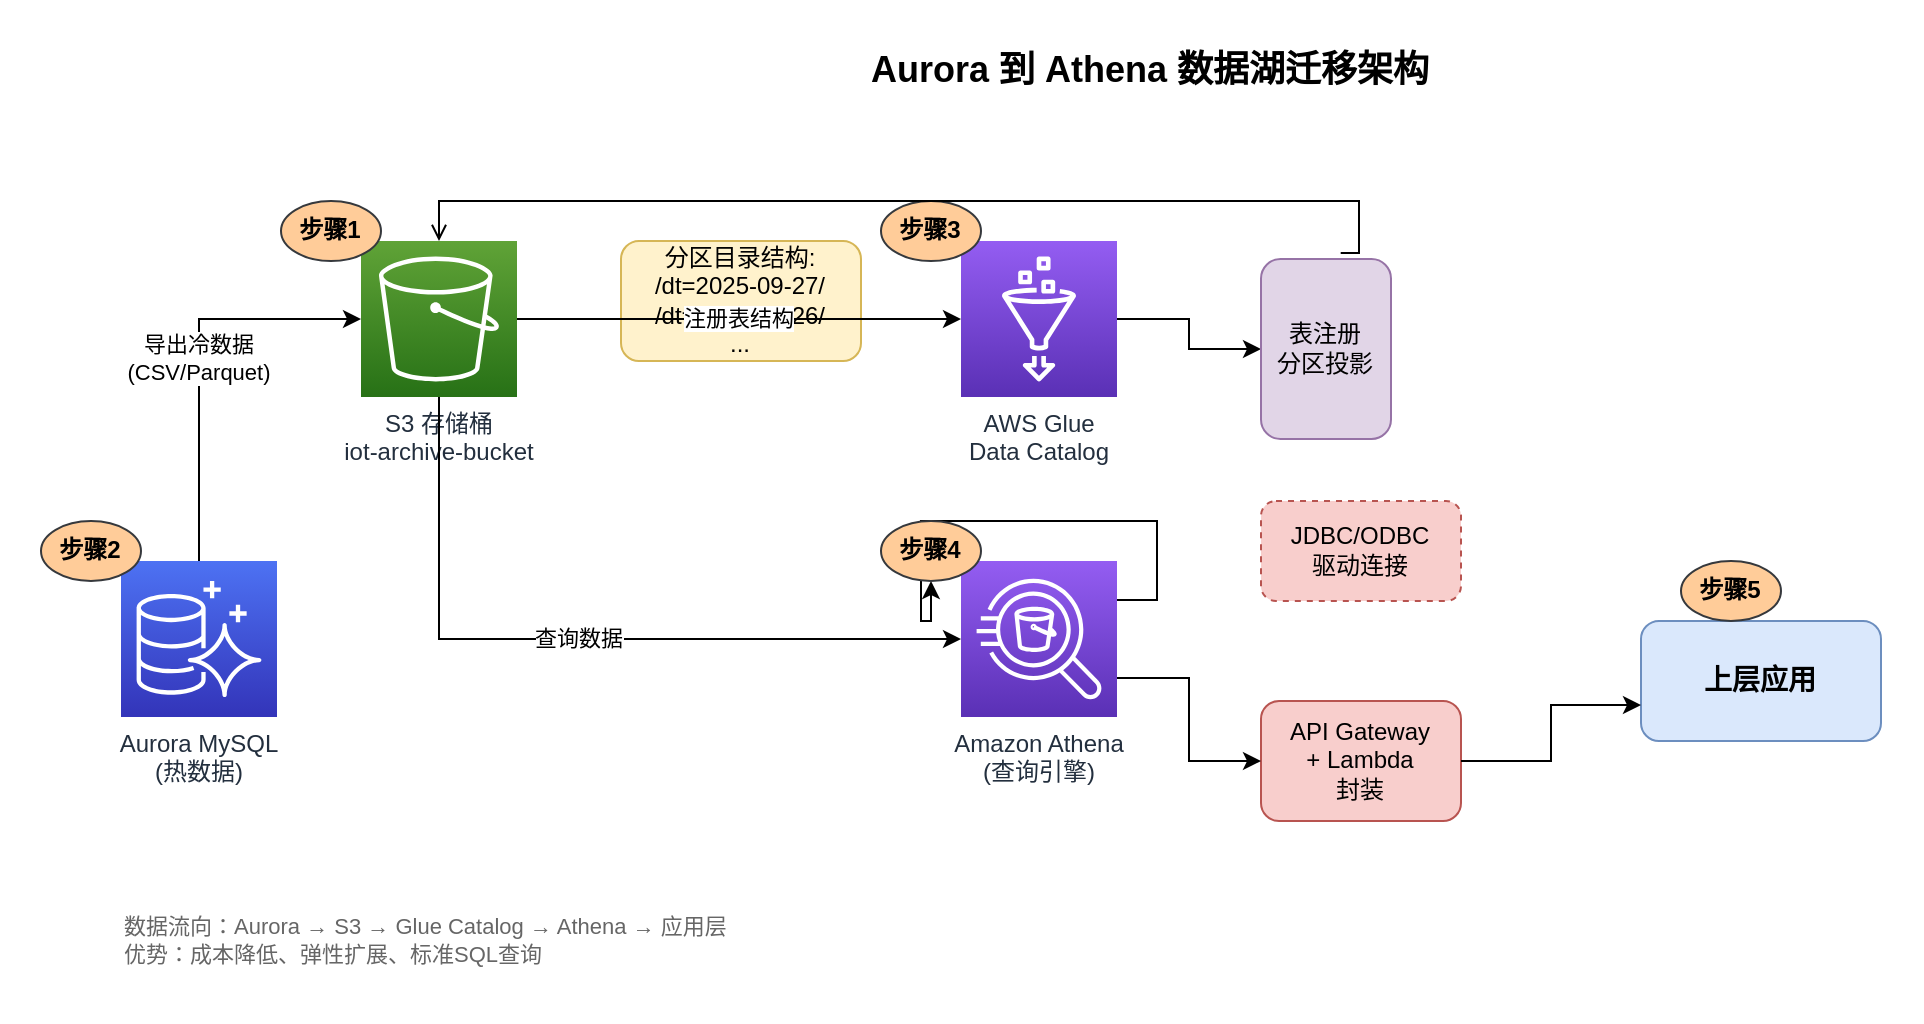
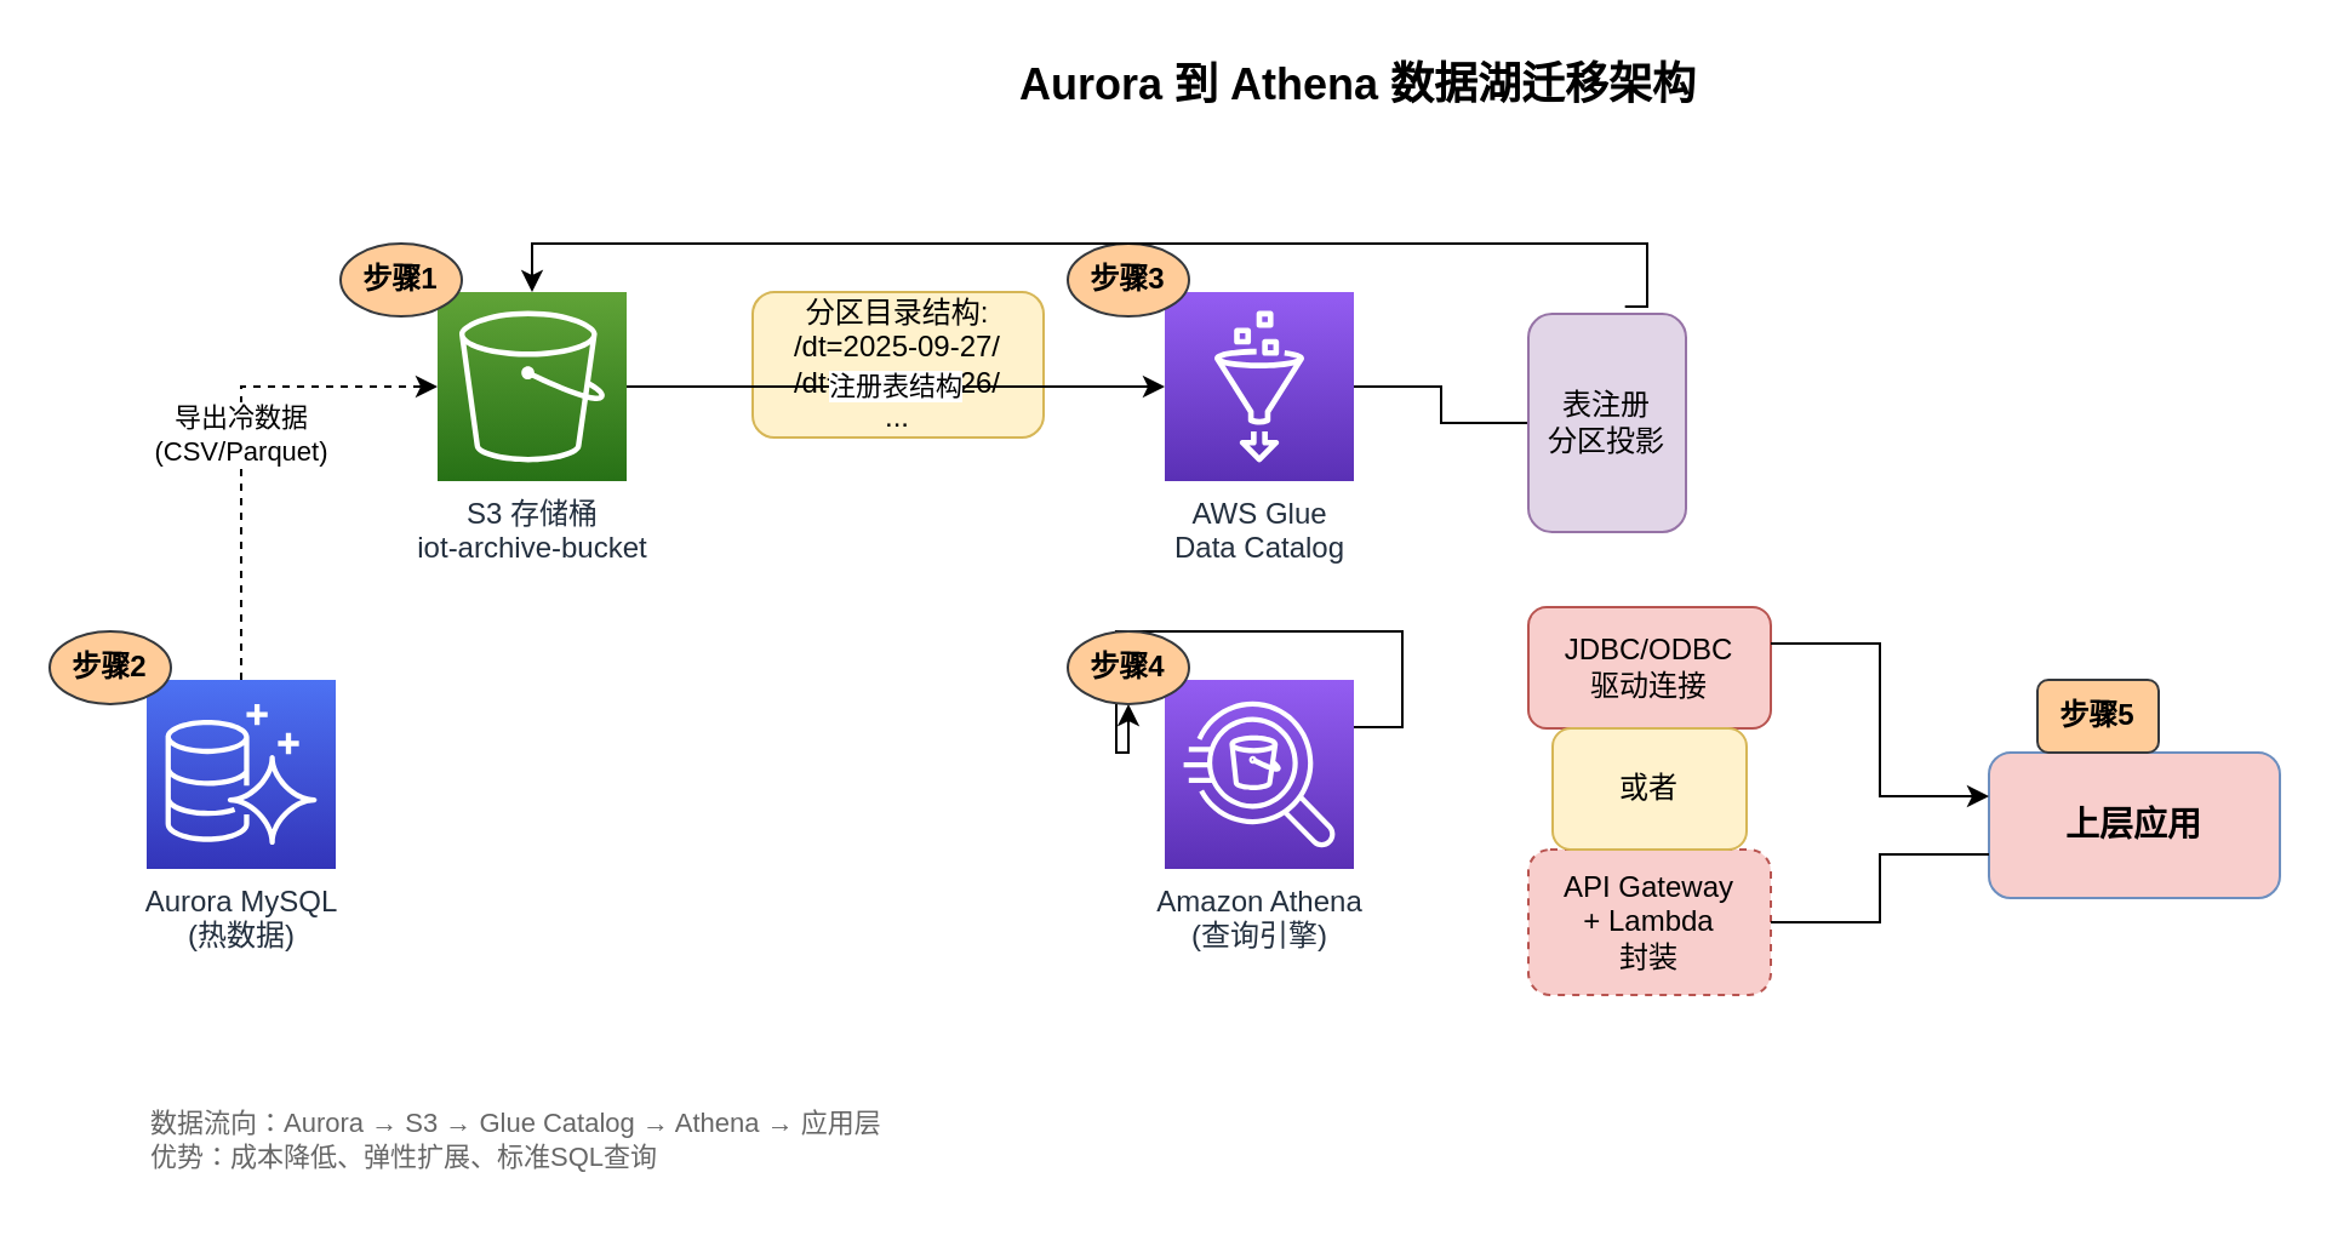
  <mxCell id="0" />
  <mxCell id="1" parent="0" />
- <mxCell id="2" value="Aurora 到 Athena 数据湖迁移架构" style="text;html=1;strokeColor=none;fillColor=none;align=center;verticalAlign=middle;whiteSpace=wrap;rounded=0;fontSize=18;fontStyle=1;" vertex="1" parent="1"><mxGeometry x="395" y="20" width="360" height="30" as="geometry" /></mxCell>
+ <mxCell id="2" value="Aurora 到 Athena 数据湖迁移架构" style="text;html=1;strokeColor=none;fillColor=none;align=center;verticalAlign=middle;whiteSpace=wrap;rounded=0;fontSize=18;fontStyle=1;" vertex="1" parent="1"><mxGeometry x="380" y="20" width="360" height="30" as="geometry" /></mxCell>
  <mxCell id="3" value="S3 存储桶&#10;iot-archive-bucket" style="sketch=0;points=[[0,0,0],[0.25,0,0],[0.5,0,0],[0.75,0,0],[1,0,0],[0,1,0],[0.25,1,0],[0.5,1,0],[0.75,1,0],[1,1,0],[0,0.25,0],[0,0.5,0],[0,0.75,0],[1,0.25,0],[1,0.5,0],[1,0.75,0]];outlineConnect=0;fontColor=#232F3E;gradientColor=#60A337;gradientDirection=north;fillColor=#277116;strokeColor=#ffffff;dashed=0;verticalLabelPosition=bottom;verticalAlign=top;align=center;html=1;fontSize=12;fontStyle=0;aspect=fixed;shape=mxgraph.aws4.resourceIcon;resIcon=mxgraph.aws4.s3;" vertex="1" parent="1"><mxGeometry x="180" y="120" width="78" height="78" as="geometry" /></mxCell>
  <mxCell id="4" value="分区目录结构:&#10;/dt=2025-09-27/&#10;/dt=2025-09-26/&#10;..." style="rounded=1;whiteSpace=wrap;html=1;fillColor=#fff2cc;strokeColor=#d6b656;" vertex="1" parent="1"><mxGeometry x="310" y="120" width="120" height="60" as="geometry" /></mxCell>
  <mxCell id="5" value="Aurora MySQL&#10;(热数据)" style="sketch=0;points=[[0,0,0],[0.25,0,0],[0.5,0,0],[0.75,0,0],[1,0,0],[0,1,0],[0.25,1,0],[0.5,1,0],[0.75,1,0],[1,1,0],[0,0.25,0],[0,0.5,0],[0,0.75,0],[1,0.25,0],[1,0.5,0],[1,0.75,0]];outlineConnect=0;fontColor=#232F3E;gradientColor=#4D72F3;gradientDirection=north;fillColor=#3334B9;strokeColor=#ffffff;dashed=0;verticalLabelPosition=bottom;verticalAlign=top;align=center;html=1;fontSize=12;fontStyle=0;aspect=fixed;shape=mxgraph.aws4.resourceIcon;resIcon=mxgraph.aws4.aurora;" vertex="1" parent="1"><mxGeometry x="60" y="280" width="78" height="78" as="geometry" /></mxCell>
- <mxCell id="6" value="导出冷数据&#10;(CSV/Parquet)" style="edgeStyle=orthogonalEdgeStyle;rounded=0;orthogonalLoop=1;jettySize=auto;html=1;exitX=0.5;exitY=0;exitDx=0;exitDy=0;exitPerimeter=0;entryX=0;entryY=0.5;entryDx=0;entryDy=0;entryPerimeter=0;" edge="1" parent="1" source="5" target="3"><mxGeometry relative="1" as="geometry" /></mxCell>
- <mxCell id="7" value="" style="edgeStyle=orthogonalEdgeStyle;rounded=0;orthogonalLoop=1;jettySize=auto;html=1;" edge="1" parent="1" source="8" target="9"><mxGeometry relative="1" as="geometry" /></mxCell>
+ <mxCell id="6" value="导出冷数据&#10;(CSV/Parquet)" style="edgeStyle=orthogonalEdgeStyle;rounded=0;orthogonalLoop=1;jettySize=auto;html=1;exitX=0.5;exitY=0;exitDx=0;exitDy=0;exitPerimeter=0;entryX=0;entryY=0.5;entryDx=0;entryDy=0;entryPerimeter=0;dashed=1;" edge="1" parent="1" source="5" target="3"><mxGeometry relative="1" as="geometry" /></mxCell>
+ <mxCell id="7" value="" style="edgeStyle=orthogonalEdgeStyle;rounded=0;orthogonalLoop=1;jettySize=auto;html=1;endArrow=none;" edge="1" parent="1" source="8" target="9"><mxGeometry relative="1" as="geometry" /></mxCell>
  <mxCell id="8" value="AWS Glue&#10;Data Catalog" style="sketch=0;points=[[0,0,0],[0.25,0,0],[0.5,0,0],[0.75,0,0],[1,0,0],[0,1,0],[0.25,1,0],[0.5,1,0],[0.75,1,0],[1,1,0],[0,0.25,0],[0,0.5,0],[0,0.75,0],[1,0.25,0],[1,0.5,0],[1,0.75,0]];outlineConnect=0;fontColor=#232F3E;gradientColor=#945DF2;gradientDirection=north;fillColor=#5A30B5;strokeColor=#ffffff;dashed=0;verticalLabelPosition=bottom;verticalAlign=top;align=center;html=1;fontSize=12;fontStyle=0;aspect=fixed;shape=mxgraph.aws4.resourceIcon;resIcon=mxgraph.aws4.glue;" vertex="1" parent="1"><mxGeometry x="480" y="120" width="78" height="78" as="geometry" /></mxCell>
  <mxCell id="9" value="表注册&#10;分区投影" style="rounded=1;whiteSpace=wrap;html=1;fillColor=#e1d5e7;strokeColor=#9673a6;" vertex="1" parent="1"><mxGeometry x="630" y="129" width="65" height="90" as="geometry" /></mxCell>
  <mxCell id="10" value="注册表结构" style="edgeStyle=orthogonalEdgeStyle;rounded=0;orthogonalLoop=1;jettySize=auto;html=1;exitX=1;exitY=0.5;exitDx=0;exitDy=0;exitPerimeter=0;entryX=0;entryY=0.5;entryDx=0;entryDy=0;entryPerimeter=0;" edge="1" parent="1" source="3" target="8"><mxGeometry relative="1" as="geometry" /></mxCell>
  <mxCell id="11" value="Amazon Athena&#10;(查询引擎)" style="sketch=0;points=[[0,0,0],[0.25,0,0],[0.5,0,0],[0.75,0,0],[1,0,0],[0,1,0],[0.25,1,0],[0.5,1,0],[0.75,1,0],[1,1,0],[0,0.25,0],[0,0.5,0],[0,0.75,0],[1,0.25,0],[1,0.5,0],[1,0.75,0]];outlineConnect=0;fontColor=#232F3E;gradientColor=#945DF2;gradientDirection=north;fillColor=#5A30B5;strokeColor=#ffffff;dashed=0;verticalLabelPosition=bottom;verticalAlign=top;align=center;html=1;fontSize=12;fontStyle=0;aspect=fixed;shape=mxgraph.aws4.resourceIcon;resIcon=mxgraph.aws4.athena;" vertex="1" parent="1"><mxGeometry x="480" y="280" width="78" height="78" as="geometry" /></mxCell>
- <mxCell id="12" value="查询数据" style="edgeStyle=orthogonalEdgeStyle;rounded=0;orthogonalLoop=1;jettySize=auto;html=1;exitX=0.5;exitY=1;exitDx=0;exitDy=0;exitPerimeter=0;entryX=0;entryY=0.5;entryDx=0;entryDy=0;entryPerimeter=0;" edge="1" parent="1" source="3" target="11"><mxGeometry relative="1" as="geometry" /></mxCell>
- <mxCell id="13" value="上层应用" style="rounded=1;whiteSpace=wrap;html=1;fillColor=#dae8fc;strokeColor=#6c8ebf;fontSize=14;fontStyle=1;" vertex="1" parent="1"><mxGeometry x="820" y="310" width="120" height="60" as="geometry" /></mxCell>
- <mxCell id="14" value="JDBC/ODBC&#10;驱动连接" style="rounded=1;whiteSpace=wrap;html=1;fillColor=#f8cecc;strokeColor=#b85450;dashed=1;" vertex="1" parent="1"><mxGeometry x="630" y="250" width="100" height="50" as="geometry" /></mxCell>
- <mxCell id="15" value="API Gateway&#10;+ Lambda&#10;封装" style="rounded=1;whiteSpace=wrap;html=1;fillColor=#f8cecc;strokeColor=#b85450;" vertex="1" parent="1"><mxGeometry x="630" y="350" width="100" height="60" as="geometry" /></mxCell>
+ <mxCell id="13" value="上层应用" style="rounded=1;whiteSpace=wrap;html=1;fillColor=#f8cecc;strokeColor=#6c8ebf;fontSize=14;fontStyle=1;" vertex="1" parent="1"><mxGeometry x="820" y="310" width="120" height="60" as="geometry" /></mxCell>
+ <mxCell id="14" value="JDBC/ODBC&#10;驱动连接" style="rounded=1;whiteSpace=wrap;html=1;fillColor=#f8cecc;strokeColor=#b85450;" vertex="1" parent="1"><mxGeometry x="630" y="250" width="100" height="50" as="geometry" /></mxCell>
+ <mxCell id="15" value="API Gateway&#10;+ Lambda&#10;封装" style="rounded=1;whiteSpace=wrap;html=1;fillColor=#f8cecc;strokeColor=#b85450;dashed=1;" vertex="1" parent="1"><mxGeometry x="630" y="350" width="100" height="60" as="geometry" /></mxCell>
  <mxCell id="16" value="" style="edgeStyle=orthogonalEdgeStyle;rounded=0;orthogonalLoop=1;jettySize=auto;html=1;exitX=1;exitY=0.25;exitDx=0;exitDy=0;exitPerimeter=0;" edge="1" parent="1" source="11" target="23"><mxGeometry relative="1" as="geometry" /></mxCell>
- <mxCell id="17" value="" style="edgeStyle=orthogonalEdgeStyle;rounded=0;orthogonalLoop=1;jettySize=auto;html=1;exitX=1;exitY=0.75;exitDx=0;exitDy=0;exitPerimeter=0;entryX=0;entryY=0.5;entryDx=0;entryDy=0;" edge="1" parent="1" source="11" target="15"><mxGeometry relative="1" as="geometry" /></mxCell>
- <mxCell id="19" value="" style="edgeStyle=orthogonalEdgeStyle;rounded=0;orthogonalLoop=1;jettySize=auto;html=1;exitX=1;exitY=0.5;exitDx=0;exitDy=0;entryX=0;entryY=0.7;entryDx=0;entryDy=0;" edge="1" parent="1" source="15" target="13"><mxGeometry relative="1" as="geometry" /></mxCell>
+ <mxCell id="18" value="" style="edgeStyle=orthogonalEdgeStyle;rounded=0;orthogonalLoop=1;jettySize=auto;html=1;exitX=1;exitY=0.3;exitDx=0;exitDy=0;entryX=0;entryY=0.3;entryDx=0;entryDy=0;" edge="1" parent="1" source="14" target="13"><mxGeometry relative="1" as="geometry" /></mxCell>
+ <mxCell id="19" value="" style="edgeStyle=orthogonalEdgeStyle;rounded=0;orthogonalLoop=1;jettySize=auto;html=1;exitX=1;exitY=0.5;exitDx=0;exitDy=0;entryX=0;entryY=0.7;entryDx=0;entryDy=0;endArrow=none;" edge="1" parent="1" source="15" target="13"><mxGeometry relative="1" as="geometry" /></mxCell>
  <mxCell id="20" value="步骤1" style="ellipse;whiteSpace=wrap;html=1;fillColor=#ffcc99;strokeColor=#36393d;fontSize=12;fontStyle=1;" vertex="1" parent="1"><mxGeometry x="140" y="100" width="50" height="30" as="geometry" /></mxCell>
  <mxCell id="21" value="步骤2" style="ellipse;whiteSpace=wrap;html=1;fillColor=#ffcc99;strokeColor=#36393d;fontSize=12;fontStyle=1;" vertex="1" parent="1"><mxGeometry x="20" y="260" width="50" height="30" as="geometry" /></mxCell>
  <mxCell id="22" value="步骤3" style="ellipse;whiteSpace=wrap;html=1;fillColor=#ffcc99;strokeColor=#36393d;fontSize=12;fontStyle=1;" vertex="1" parent="1"><mxGeometry x="440" y="100" width="50" height="30" as="geometry" /></mxCell>
  <mxCell id="23" value="步骤4" style="ellipse;whiteSpace=wrap;html=1;fillColor=#ffcc99;strokeColor=#36393d;fontSize=12;fontStyle=1;" vertex="1" parent="1"><mxGeometry x="440" y="260" width="50" height="30" as="geometry" /></mxCell>
- <mxCell id="24" value="步骤5" style="ellipse;whiteSpace=wrap;html=1;fillColor=#ffcc99;strokeColor=#36393d;fontSize=12;fontStyle=1;" vertex="1" parent="1"><mxGeometry x="840" y="280" width="50" height="30" as="geometry" /></mxCell>
+ <mxCell id="24" value="步骤5" style="whiteSpace=wrap;html=1;fillColor=#ffcc99;strokeColor=#36393d;fontSize=12;fontStyle=1;rounded=1;" vertex="1" parent="1"><mxGeometry x="840" y="280" width="50" height="30" as="geometry" /></mxCell>
  <mxCell id="25" value="数据流向：Aurora → S3 → Glue Catalog → Athena → 应用层&#10;优势：成本降低、弹性扩展、标准SQL查询" style="text;html=1;strokeColor=none;fillColor=none;align=left;verticalAlign=middle;whiteSpace=wrap;rounded=0;fontSize=11;fontColor=#666666;" vertex="1" parent="1"><mxGeometry x="60" y="450" width="400" height="40" as="geometry" /></mxCell>
- <mxCell id="27" style="edgeStyle=orthogonalEdgeStyle;rounded=0;orthogonalLoop=1;jettySize=auto;html=1;entryX=0.5;entryY=0;entryDx=0;entryDy=0;entryPerimeter=0;exitX=0.613;exitY=-0.033;exitDx=0;exitDy=0;exitPerimeter=0;endArrow=open;" edge="1" parent="1" source="9" target="3"><mxGeometry relative="1" as="geometry"><Array as="points"><mxPoint x="679" y="100" /><mxPoint x="219" y="100" /></Array></mxGeometry></mxCell>
+ <mxCell id="26" value="或者" style="rounded=1;whiteSpace=wrap;html=1;fillColor=#fff2cc;strokeColor=#d6b656;" vertex="1" parent="1"><mxGeometry x="640" y="300" width="80" height="50" as="geometry" /></mxCell>
+ <mxCell id="27" style="edgeStyle=orthogonalEdgeStyle;rounded=0;orthogonalLoop=1;jettySize=auto;html=1;entryX=0.5;entryY=0;entryDx=0;entryDy=0;entryPerimeter=0;exitX=0.613;exitY=-0.033;exitDx=0;exitDy=0;exitPerimeter=0;" edge="1" parent="1" source="9" target="3"><mxGeometry relative="1" as="geometry"><Array as="points"><mxPoint x="679" y="100" /><mxPoint x="219" y="100" /></Array></mxGeometry></mxCell>
